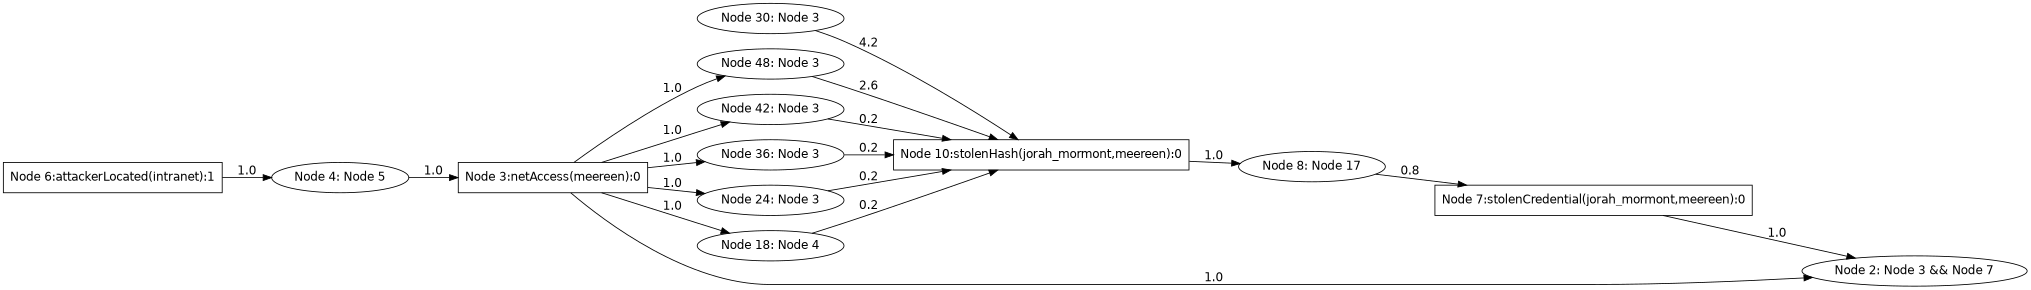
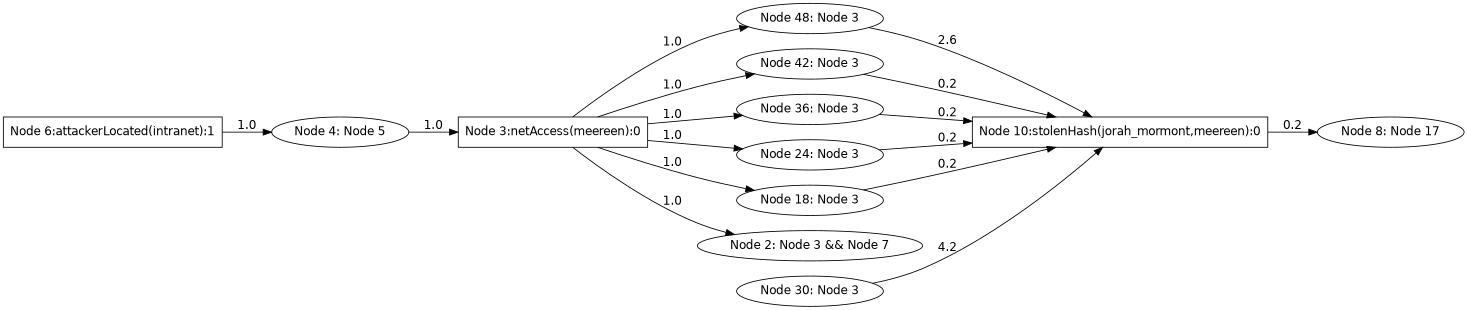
  strict digraph {
    fontname="DejaVu Sans"
    rankdir=LR
    node [fontname="DejaVu Sans" nodeType=AND probArray=1.0 shape=ellipse]
    edge [color=black fontname="DejaVu Sans"]
    n1 [label="Node 48: Node 3"]
    n2 [label="Node 10:stolenHash(jorah_mormont,meereen):0" nodeType=OR probArray="0.2 0.2 0.2 0.2 0.2 0.6" shape=box]
    n3 [label="Node 8: Node 17"]
    n4 [label="Node 42: Node 3"]
    n5 [label="Node 36: Node 3"]
    n6 [label="Node 30: Node 3"]
    n7 [label="Node 24: Node 3"]
-   n8 [label="Node 18: Node 4"]
-   n9 [label="Node 7:stolenCredential(jorah_mormont,meereen):0" nodeType=OR probArray=0.8 shape=box]
+   n8 [label="Node 18: Node 3"]
    n10 [label="Node 2: Node 3 && Node 7" probArray="1.0 1.0"]
    n11 [label="Node 6:attackerLocated(intranet):1" shape=box]
    n12 [label="Node 4: Node 5"]
    n13 [label="Node 3:netAccess(meereen):0" nodeType=OR shape=box]
    n1 -> n2 [label=2.6]
-   n2 -> n3 [label=1.0]
-   n3 -> n9 [label=0.8]
+   n2 -> n3 [label=0.2]
    n4 -> n2 [label=0.2]
    n5 -> n2 [label=0.2]
    n6 -> n2 [label=4.2]
    n7 -> n2 [label=0.2]
    n8 -> n2 [label=0.2]
-   n9 -> n10 [label=1.0]
    n11 -> n12 [label=1.0]
    n12 -> n13 [label=1.0]
    n13 -> n1 [label=1.0]
    n13 -> n4 [label=1.0]
    n13 -> n5 [label=1.0]
    n13 -> n7 [label=1.0]
    n13 -> n8 [label=1.0]
    n13 -> n10 [label=1.0]
  }
